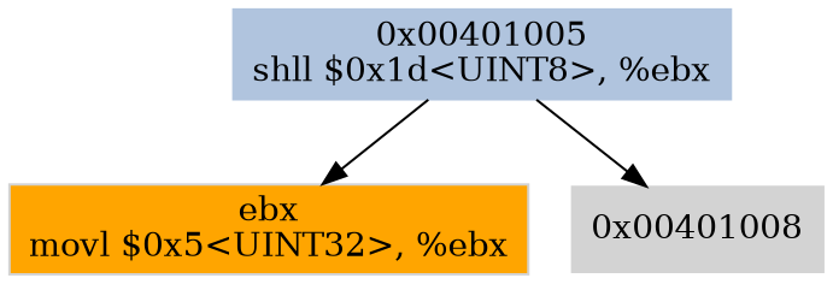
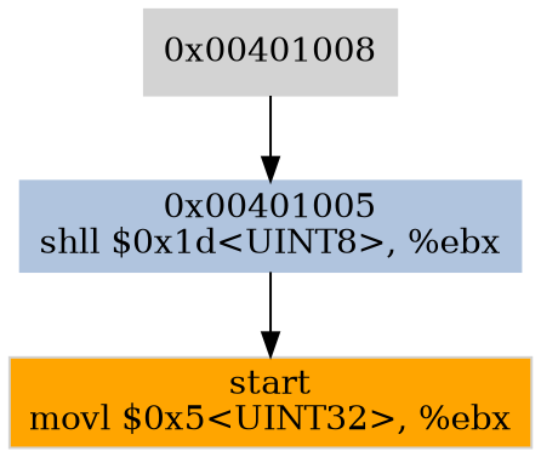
  digraph {
    node [color=lightgrey shape=rectangle style=filled]
    edge [color="#000000"]
-   n1 [fillcolor=orange label="ebx\nmovl $0x5<UINT32>, %ebx"]
+   n1 [fillcolor=orange label="start\nmovl $0x5<UINT32>, %ebx"]
    n2 [color=lightsteelblue fillcolor=lightsteelblue label="0x00401005\nshll $0x1d<UINT8>, %ebx"]
    n3 [fillcolor=lightgrey label="0x00401008"]
    n2 -> n1
-   n2 -> n3
+   n3 -> n2
  }
